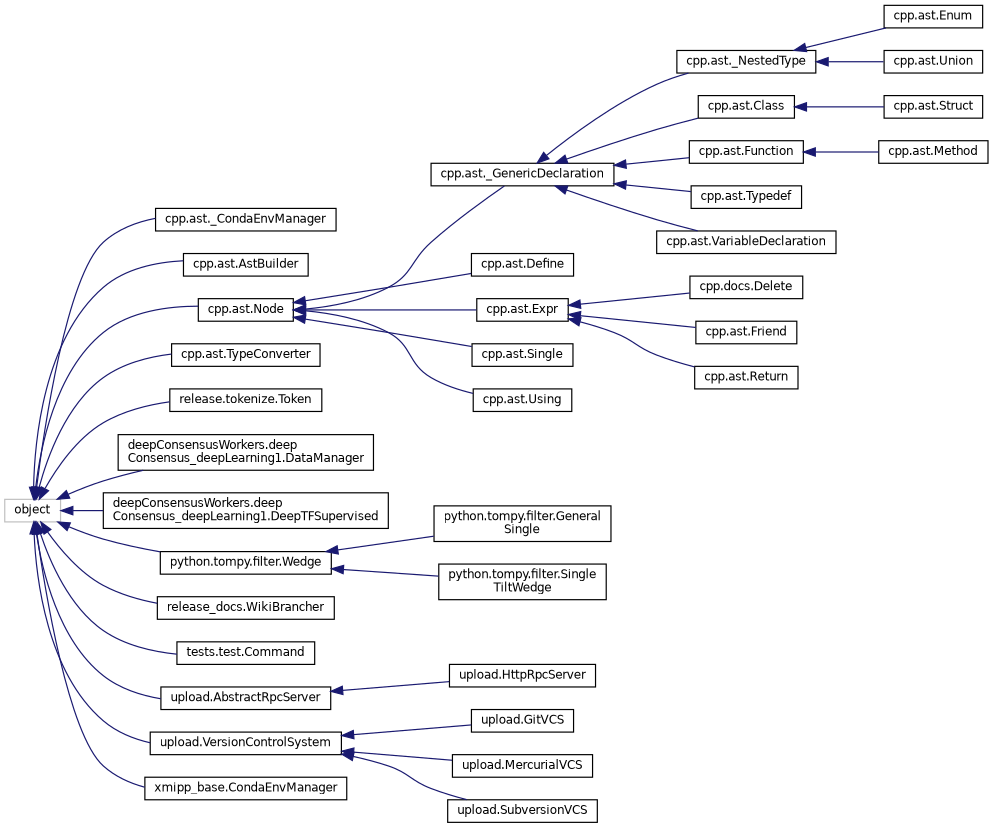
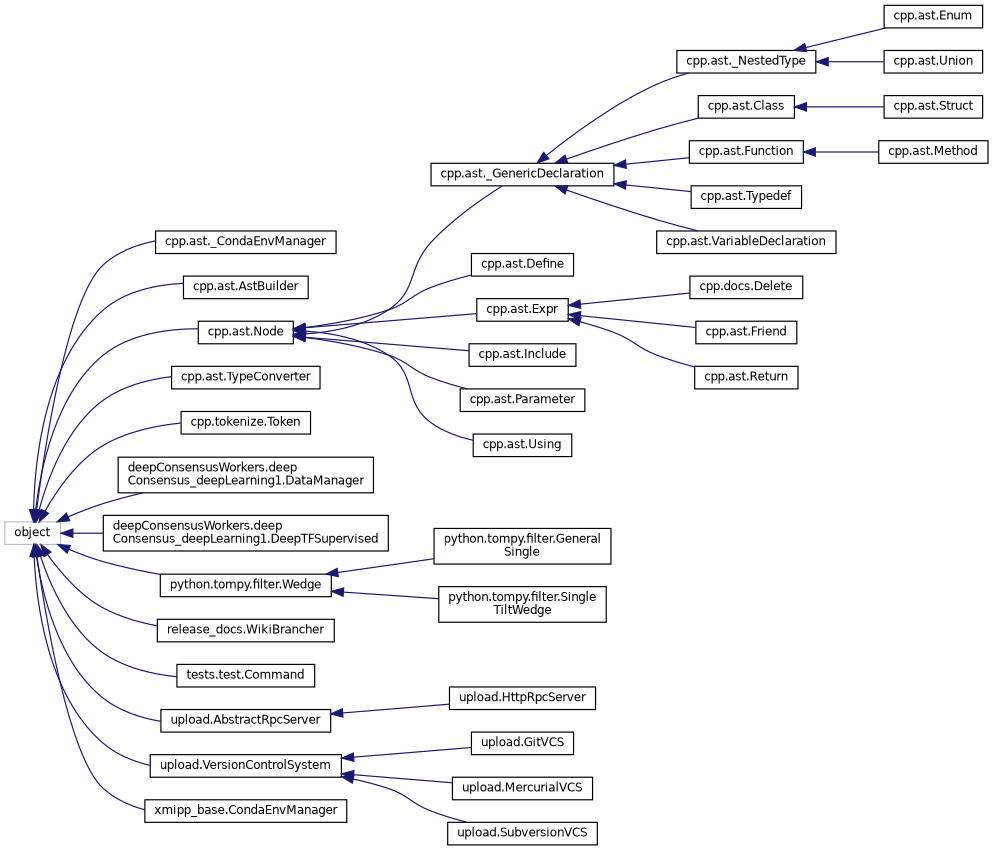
  digraph {
    rankdir=LR
    node [color=black fillcolor=white fontname=Helvetica fontsize=10 shape=record style=filled]
    edge [color=midnightblue dir=back fontname=Helvetica fontsize=10 labelfontname=Helvetica labelfontsize=10 style=solid]
    n1 [color=grey75 height=0.2 label=object width=0.4]
    n2 [height=0.2 label="cpp.ast._CondaEnvManager" width=0.4]
    n3 [height=0.2 label="cpp.ast.AstBuilder" width=0.4]
    n4 [height=0.2 label="cpp.ast.Node" width=0.4]
    n5 [height=0.2 label="cpp.ast.TypeConverter" width=0.4]
-   n6 [height=0.2 label="release.tokenize.Token" width=0.4]
+   n6 [height=0.2 label="cpp.tokenize.Token" width=0.4]
    n7 [height=0.2 label="deepConsensusWorkers.deep\lConsensus_deepLearning1.DataManager" width=0.4]
    n8 [height=0.2 label="deepConsensusWorkers.deep\lConsensus_deepLearning1.DeepTFSupervised" width=0.4]
    n9 [height=0.2 label="python.tompy.filter.Wedge" width=0.4]
    n10 [height=0.2 label="release_docs.WikiBrancher" width=0.4]
    n11 [height=0.2 label="tests.test.Command" width=0.4]
    n12 [height=0.2 label="upload.AbstractRpcServer" width=0.4]
    n13 [height=0.2 label="upload.VersionControlSystem" width=0.4]
    n14 [height=0.2 label="xmipp_base.CondaEnvManager" width=0.4]
    n15 [height=0.2 label="cpp.ast._GenericDeclaration" width=0.4]
    n16 [height=0.2 label="cpp.ast.Define" width=0.4]
    n17 [height=0.2 label="cpp.ast.Expr" width=0.4]
-   n18 [height=0.2 label="cpp.ast.Single" width=0.4]
+   n18 [height=0.2 label="cpp.ast.Include" width=0.4]
+   n19 [height=0.2 label="cpp.ast.Parameter" width=0.4]
    n20 [height=0.2 label="cpp.ast.Using" width=0.4]
    n21 [height=0.2 label="python.tompy.filter.General\lSingle" width=0.4]
    n22 [height=0.2 label="python.tompy.filter.Single\lTiltWedge" width=0.4]
    n23 [height=0.2 label="upload.HttpRpcServer" width=0.4]
    n24 [height=0.2 label="upload.GitVCS" width=0.4]
    n25 [height=0.2 label="upload.MercurialVCS" width=0.4]
    n26 [height=0.2 label="upload.SubversionVCS" width=0.4]
    n27 [height=0.2 label="cpp.ast._NestedType" width=0.4]
    n28 [height=0.2 label="cpp.ast.Class" width=0.4]
    n29 [height=0.2 label="cpp.ast.Function" width=0.4]
    n30 [height=0.2 label="cpp.ast.Typedef" width=0.4]
    n31 [height=0.2 label="cpp.ast.VariableDeclaration" width=0.4]
    n32 [height=0.2 label="cpp.docs.Delete" width=0.4]
    n33 [height=0.2 label="cpp.ast.Friend" width=0.4]
    n34 [height=0.2 label="cpp.ast.Return" width=0.4]
    n35 [height=0.2 label="cpp.ast.Enum" width=0.4]
    n36 [height=0.2 label="cpp.ast.Union" width=0.4]
    n37 [height=0.2 label="cpp.ast.Struct" width=0.4]
    n38 [height=0.2 label="cpp.ast.Method" width=0.4]
    n1 -> n2
    n1 -> n3
    n1 -> n4
    n1 -> n5
    n1 -> n6
    n1 -> n7
    n1 -> n8
    n1 -> n9
    n1 -> n10
    n1 -> n11
    n1 -> n12
    n1 -> n13
    n1 -> n14
    n4 -> n15
    n4 -> n16
    n4 -> n17
    n4 -> n18
+   n4 -> n19
    n4 -> n20
    n9 -> n21
    n9 -> n22
    n12 -> n23
    n13 -> n24
    n13 -> n25
    n13 -> n26
    n15 -> n27
    n15 -> n28
    n15 -> n29
    n15 -> n30
    n15 -> n31
    n17 -> n32
    n17 -> n33
    n17 -> n34
    n27 -> n35
    n27 -> n36
    n28 -> n37
    n29 -> n38
  }
